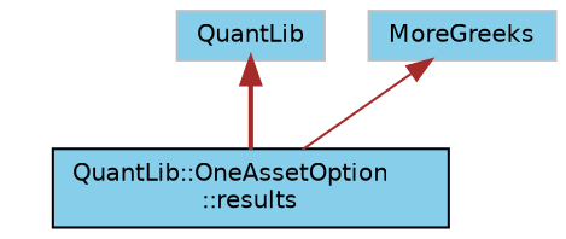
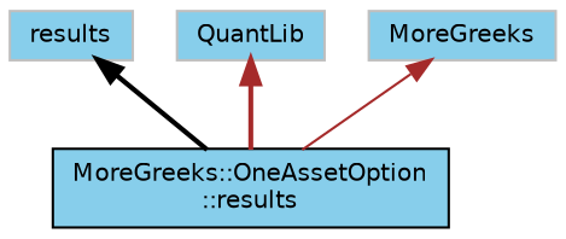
  digraph {
    node [color=grey75 fillcolor=skyblue fontname=Helvetica fontsize=10 shape=record style=filled]
    edge [color=brown dir=back fontname=Helvetica fontsize=10 labelfontname=Helvetica labelfontsize=10 style=bold]
-   n1 [color=black fontcolor=black height=0.2 label="QuantLib::OneAssetOption\l::results" width=0.4]
+   n1 [color=black fontcolor=black height=0.2 label="MoreGreeks::OneAssetOption\l::results" width=0.4]
+   n2 [height=0.2 label=results width=0.4]
    n3 [height=0.2 label=QuantLib width=0.4]
    n4 [height=0.2 label=MoreGreeks width=0.4]
+   n2 -> n1 [color=black]
    n3 -> n1
    n4 -> n1 [style=solid]
  }
